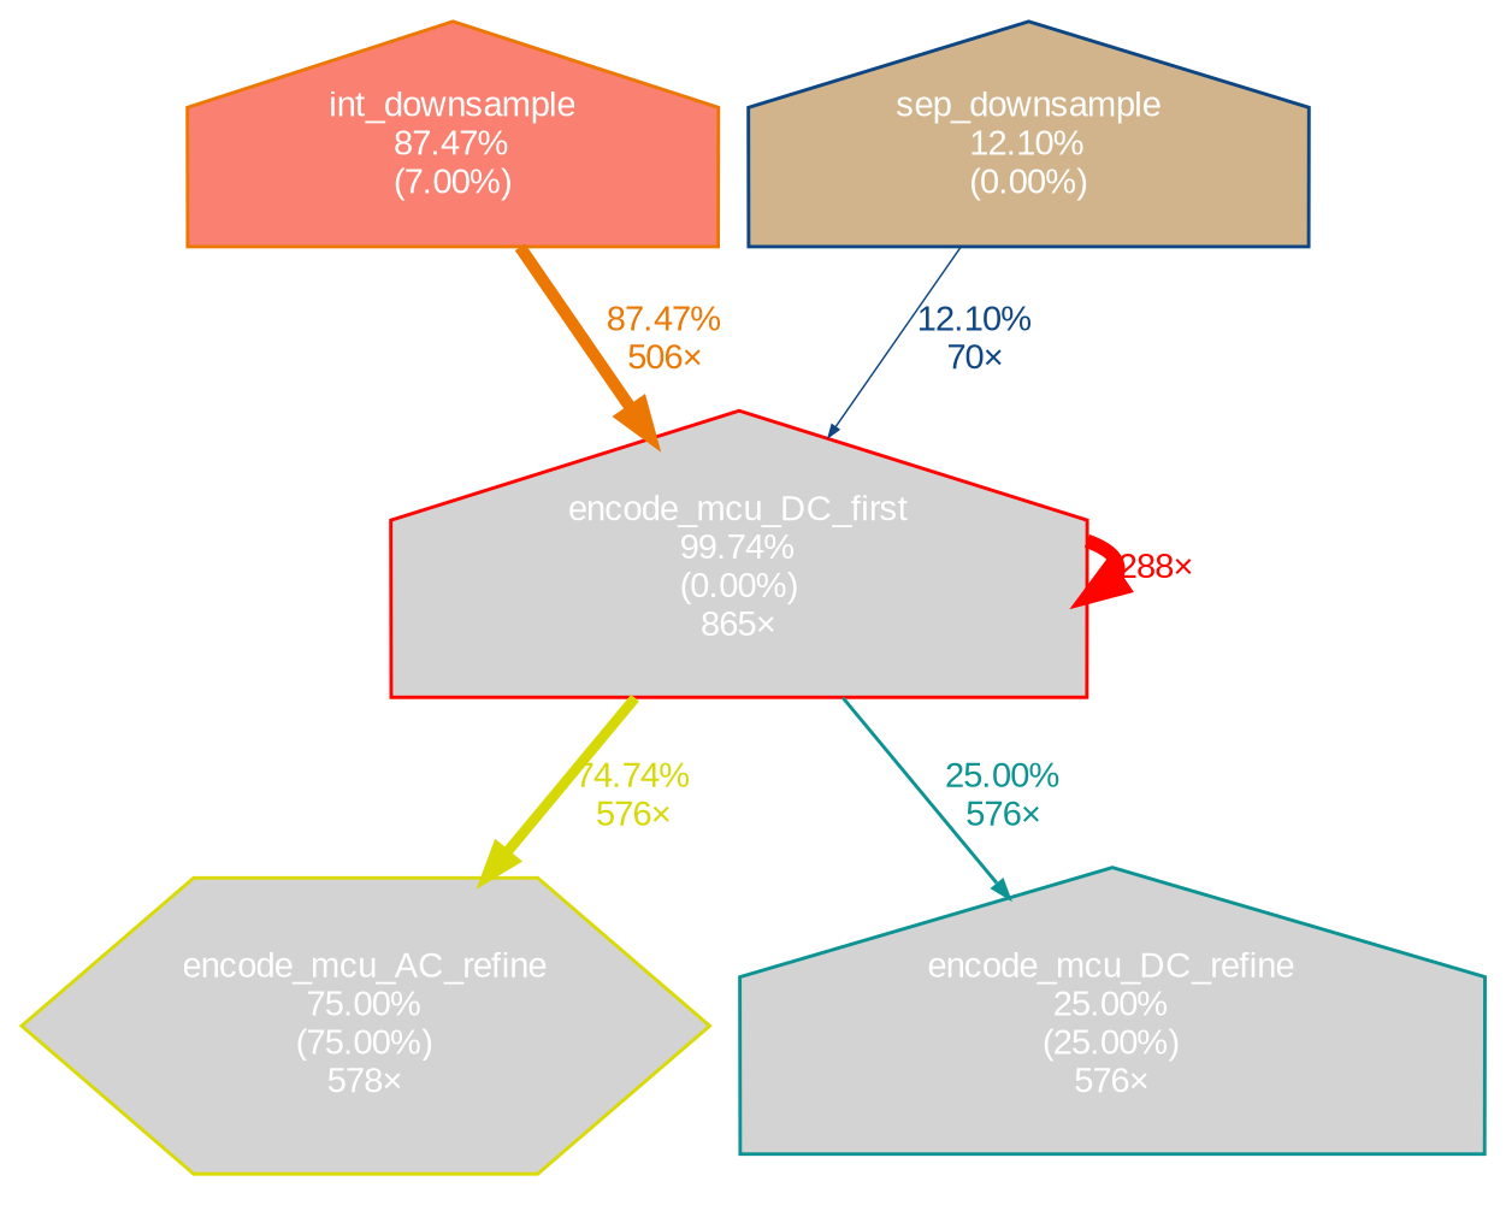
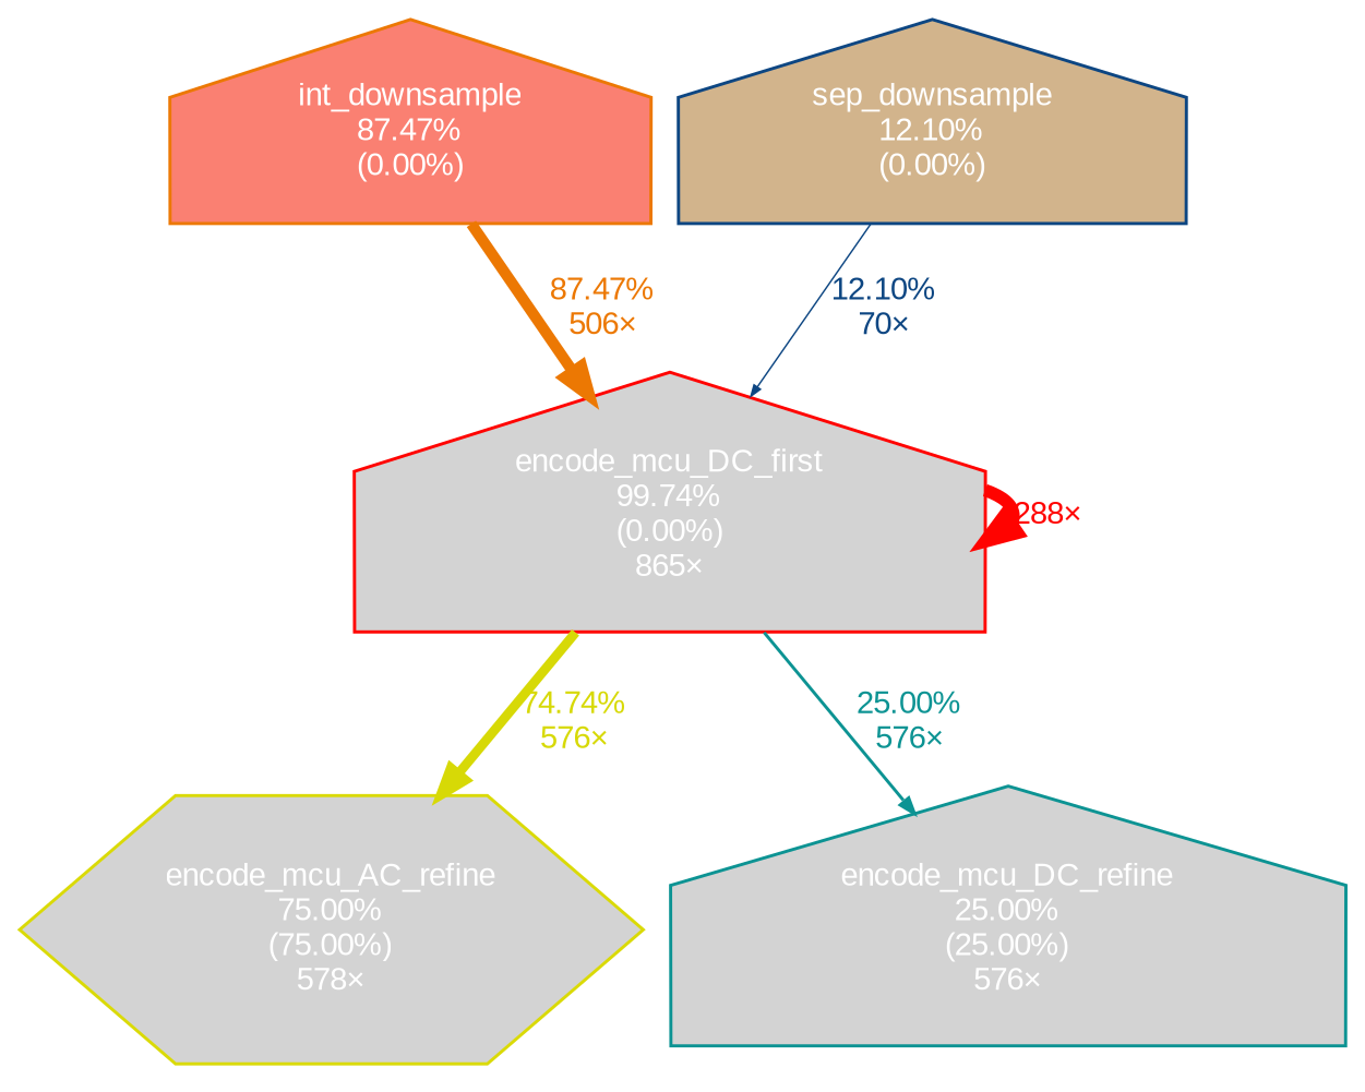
  digraph {
    fontname=Arial
    nodesep=0.125
    ranksep=0.25
    node [fontcolor="#ffffff" fontname=Arial fontsize=10.00 shape=house style=filled fillcolor=lightgrey]
    edge [fontname=Arial fontsize=10.00]
    n1 [color="#ff0300" height=0 label="encode_mcu_DC_first\n99.74%\n(0.00%)\n865×" width=0]
    n2 [color="#dada06" height=0 label="encode_mcu_AC_refine\n75.00%\n(75.00%)\n578×" shape=hexagon width=0]
    n3 [color="#0c9393" height=0 label="encode_mcu_DC_refine\n25.00%\n(25.00%)\n576×" width=0]
-   n4 [color="#ec7803" height=0 label="int_downsample\n87.47%\n(7.00%)" width=0 fillcolor=salmon]
+   n4 [color="#ec7803" height=0 label="int_downsample\n87.47%\n(0.00%)" width=0 fillcolor=salmon]
    n5 [color="#0d4682" height=0 label="sep_downsample\n12.10%\n(0.00%)" width=0 fillcolor=tan]
    n1 -> n1 [arrowsize=1.00 color="#ff0300" fontcolor="#ff0300" label="288×" labeldistance=3.99 penwidth=3.99]
    n1 -> n2 [arrowsize=0.86 color="#d7d906" fontcolor="#d7d906" label="74.74%\n576×" labeldistance=2.99 penwidth=2.99]
    n1 -> n3 [arrowsize=0.50 color="#0c9393" fontcolor="#0c9393" label="25.00%\n576×" labeldistance=1.00 penwidth=1.00]
    n4 -> n1 [arrowsize=0.94 color="#ec7803" fontcolor="#ec7803" label="87.47%\n506×" labeldistance=3.50 penwidth=3.50]
    n5 -> n1 [arrowsize=0.35 color="#0d4682" fontcolor="#0d4682" label="12.10%\n70×" labeldistance=0.50 penwidth=0.50]
  }
